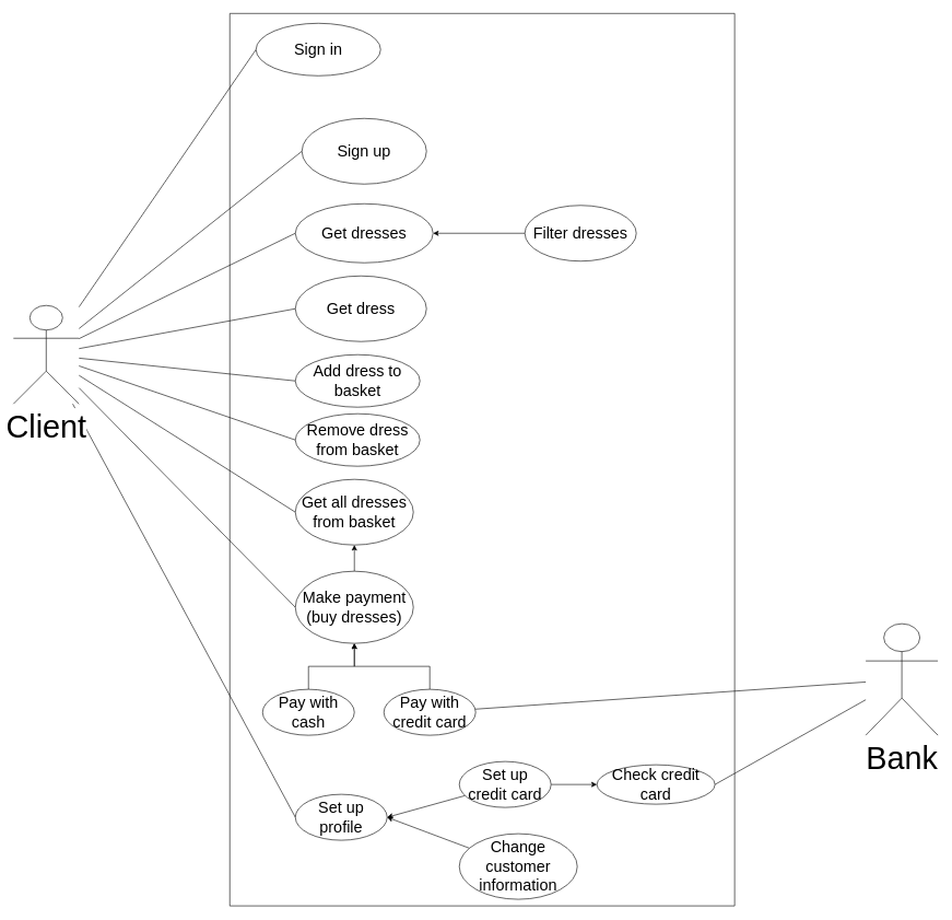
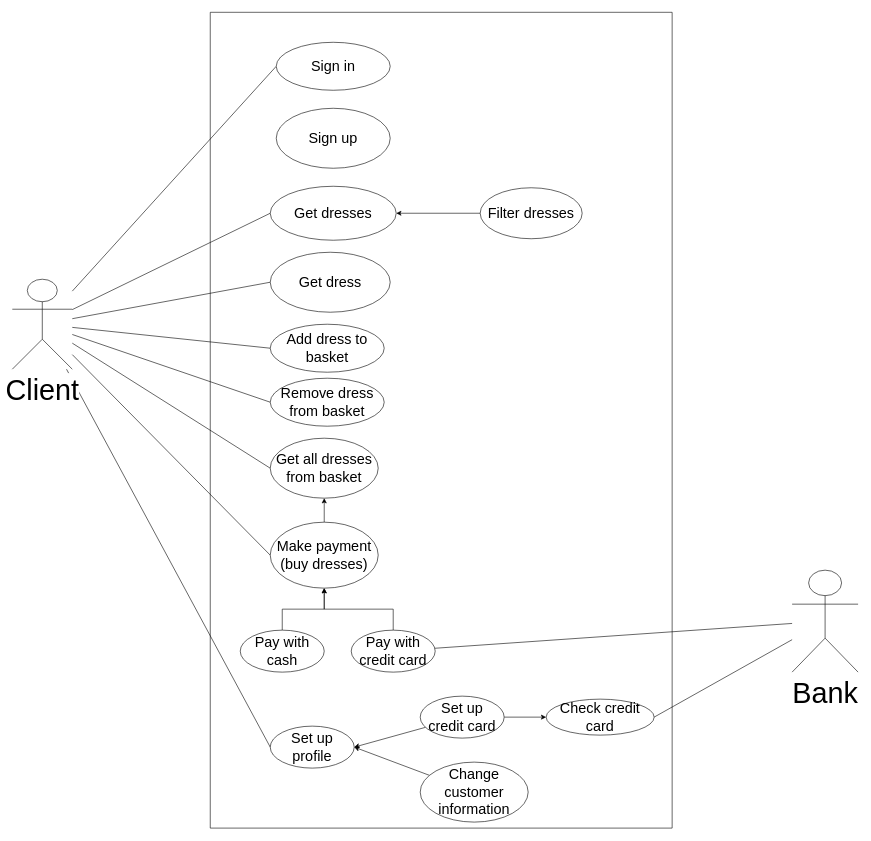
  <mxCell id="0" />
  <mxCell id="1" parent="0" />
  <mxCell id="2" value="" style="verticalLabelPosition=bottom;verticalAlign=top;html=1;shape=mxgraph.basic.rect;fillColor2=none;strokeWidth=1;size=20;indent=5;" parent="1" vertex="1"><mxGeometry x="350" y="20" width="770" height="1360" as="geometry" /></mxCell>
  <mxCell id="3" style="edgeStyle=none;rounded=0;orthogonalLoop=1;jettySize=auto;html=1;entryX=0;entryY=0.5;entryDx=0;entryDy=0;endArrow=none;endFill=0;fontSize=24;" parent="1" source="12" target="16" edge="1"><mxGeometry relative="1" as="geometry" /></mxCell>
- <mxCell id="4" style="edgeStyle=none;rounded=0;orthogonalLoop=1;jettySize=auto;html=1;entryX=0;entryY=0.5;entryDx=0;entryDy=0;endArrow=none;endFill=0;fontSize=24;" parent="1" source="12" target="17" edge="1"><mxGeometry relative="1" as="geometry" /></mxCell>
  <mxCell id="5" style="edgeStyle=none;rounded=0;orthogonalLoop=1;jettySize=auto;html=1;entryX=0;entryY=0.5;entryDx=0;entryDy=0;endArrow=none;endFill=0;fontSize=24;" parent="1" source="12" target="15" edge="1"><mxGeometry relative="1" as="geometry" /></mxCell>
  <mxCell id="6" style="edgeStyle=none;rounded=0;orthogonalLoop=1;jettySize=auto;html=1;entryX=0;entryY=0.5;entryDx=0;entryDy=0;endArrow=none;endFill=0;fontSize=24;" parent="1" source="12" target="18" edge="1"><mxGeometry relative="1" as="geometry" /></mxCell>
  <mxCell id="7" style="edgeStyle=none;rounded=0;orthogonalLoop=1;jettySize=auto;html=1;entryX=0;entryY=0.5;entryDx=0;entryDy=0;endArrow=none;endFill=0;fontSize=24;" parent="1" source="12" target="21" edge="1"><mxGeometry relative="1" as="geometry" /></mxCell>
  <mxCell id="8" style="edgeStyle=none;rounded=0;orthogonalLoop=1;jettySize=auto;html=1;entryX=0;entryY=0.5;entryDx=0;entryDy=0;endArrow=none;endFill=0;fontSize=24;" parent="1" source="12" target="22" edge="1"><mxGeometry relative="1" as="geometry" /></mxCell>
  <mxCell id="9" style="edgeStyle=none;rounded=0;orthogonalLoop=1;jettySize=auto;html=1;entryX=0;entryY=0.5;entryDx=0;entryDy=0;endArrow=none;endFill=0;fontSize=24;" parent="1" source="12" target="24" edge="1"><mxGeometry relative="1" as="geometry" /></mxCell>
  <mxCell id="10" style="edgeStyle=none;rounded=0;orthogonalLoop=1;jettySize=auto;html=1;entryX=0;entryY=0.5;entryDx=0;entryDy=0;endArrow=none;endFill=0;fontSize=24;" parent="1" source="12" target="30" edge="1"><mxGeometry relative="1" as="geometry" /></mxCell>
  <mxCell id="11" style="rounded=0;orthogonalLoop=1;jettySize=auto;html=1;entryX=0;entryY=0.5;entryDx=0;entryDy=0;startArrow=none;startFill=0;endArrow=none;endFill=0;" edge="1" parent="1" source="12" target="37"><mxGeometry relative="1" as="geometry" /></mxCell>
  <mxCell id="12" value="Client" style="shape=umlActor;verticalLabelPosition=bottom;labelBackgroundColor=#ffffff;verticalAlign=top;html=1;fontSize=48;" parent="1" vertex="1"><mxGeometry x="20" y="465" width="100" height="150" as="geometry" /></mxCell>
  <mxCell id="13" style="edgeStyle=none;rounded=0;orthogonalLoop=1;jettySize=auto;html=1;entryX=1;entryY=0.5;entryDx=0;entryDy=0;endArrow=none;endFill=0;fontSize=24;" parent="1" source="14" target="34" edge="1"><mxGeometry relative="1" as="geometry" /></mxCell>
  <mxCell id="14" value="Bank" style="shape=umlActor;verticalLabelPosition=bottom;labelBackgroundColor=#ffffff;verticalAlign=top;html=1;fontSize=48;" parent="1" vertex="1"><mxGeometry x="1320" y="950" width="110" height="170" as="geometry" /></mxCell>
  <mxCell id="15" value="Get dresses" style="ellipse;whiteSpace=wrap;html=1;fontSize=24;" parent="1" vertex="1"><mxGeometry x="450" y="310" width="210" height="90" as="geometry" /></mxCell>
- <mxCell id="16" value="Sign in" style="ellipse;whiteSpace=wrap;html=1;fontSize=24;" parent="1" vertex="1"><mxGeometry x="390" y="35" width="190" height="80" as="geometry" /></mxCell>
+ <mxCell id="16" value="Sign in" style="ellipse;whiteSpace=wrap;html=1;fontSize=24;" parent="1" vertex="1"><mxGeometry x="460" y="70" width="190" height="80" as="geometry" /></mxCell>
  <mxCell id="17" value="Sign up" style="ellipse;whiteSpace=wrap;html=1;fontSize=24;" parent="1" vertex="1"><mxGeometry x="460" y="180" width="190" height="100" as="geometry" /></mxCell>
  <mxCell id="18" value="Get dress" style="ellipse;whiteSpace=wrap;html=1;fontSize=24;" parent="1" vertex="1"><mxGeometry x="450" y="420" width="200" height="100" as="geometry" /></mxCell>
  <mxCell id="19" style="edgeStyle=orthogonalEdgeStyle;rounded=0;orthogonalLoop=1;jettySize=auto;html=1;fontSize=24;" parent="1" source="20" target="15" edge="1"><mxGeometry relative="1" as="geometry" /></mxCell>
  <mxCell id="20" value="Filter dresses" style="ellipse;whiteSpace=wrap;html=1;fontSize=24;" parent="1" vertex="1"><mxGeometry x="800" y="312.5" width="170" height="85" as="geometry" /></mxCell>
  <mxCell id="21" value="Add dress to basket" style="ellipse;whiteSpace=wrap;html=1;fontSize=24;" parent="1" vertex="1"><mxGeometry x="450" y="540" width="190" height="80" as="geometry" /></mxCell>
  <mxCell id="22" value="Get all dresses from basket" style="ellipse;whiteSpace=wrap;html=1;fontSize=24;" parent="1" vertex="1"><mxGeometry x="450" y="730" width="180" height="100" as="geometry" /></mxCell>
  <mxCell id="23" style="edgeStyle=orthogonalEdgeStyle;rounded=0;orthogonalLoop=1;jettySize=auto;html=1;entryX=0.5;entryY=1;entryDx=0;entryDy=0;fontSize=24;" parent="1" source="24" target="22" edge="1"><mxGeometry relative="1" as="geometry" /></mxCell>
  <mxCell id="24" value="Make payment (buy dresses)" style="ellipse;whiteSpace=wrap;html=1;fontSize=24;" parent="1" vertex="1"><mxGeometry x="450" y="870" width="180" height="110" as="geometry" /></mxCell>
  <mxCell id="25" style="edgeStyle=orthogonalEdgeStyle;rounded=0;orthogonalLoop=1;jettySize=auto;html=1;entryX=0.5;entryY=1;entryDx=0;entryDy=0;fontSize=24;" parent="1" source="27" target="24" edge="1"><mxGeometry relative="1" as="geometry" /></mxCell>
  <mxCell id="26" style="rounded=0;orthogonalLoop=1;jettySize=auto;html=1;fontSize=24;endArrow=none;endFill=0;" parent="1" source="27" target="14" edge="1"><mxGeometry relative="1" as="geometry" /></mxCell>
  <mxCell id="27" value="Pay with credit card" style="ellipse;whiteSpace=wrap;html=1;fontSize=24;" parent="1" vertex="1"><mxGeometry x="585" y="1050" width="140" height="70" as="geometry" /></mxCell>
  <mxCell id="28" style="edgeStyle=orthogonalEdgeStyle;rounded=0;orthogonalLoop=1;jettySize=auto;html=1;entryX=0.5;entryY=1;entryDx=0;entryDy=0;fontSize=24;" parent="1" source="29" target="24" edge="1"><mxGeometry relative="1" as="geometry" /></mxCell>
  <mxCell id="29" value="Pay with cash" style="ellipse;whiteSpace=wrap;html=1;fontSize=24;" parent="1" vertex="1"><mxGeometry x="400" y="1050" width="140" height="70" as="geometry" /></mxCell>
  <mxCell id="30" value="Set up profile" style="ellipse;whiteSpace=wrap;html=1;fontSize=24;" parent="1" vertex="1"><mxGeometry x="450" y="1210" width="140" height="70" as="geometry" /></mxCell>
  <mxCell id="31" style="edgeStyle=orthogonalEdgeStyle;rounded=0;orthogonalLoop=1;jettySize=auto;html=1;entryX=0;entryY=0.5;entryDx=0;entryDy=0;endArrow=classic;endFill=1;fontSize=24;" parent="1" source="33" target="34" edge="1"><mxGeometry relative="1" as="geometry" /></mxCell>
  <mxCell id="32" style="rounded=0;orthogonalLoop=1;jettySize=auto;html=1;entryX=1;entryY=0.5;entryDx=0;entryDy=0;endArrow=classic;endFill=1;fontSize=24;" parent="1" source="33" target="30" edge="1"><mxGeometry relative="1" as="geometry" /></mxCell>
  <mxCell id="33" value="Set up&lt;br&gt;credit card" style="ellipse;whiteSpace=wrap;html=1;fontSize=24;" parent="1" vertex="1"><mxGeometry x="700" y="1160" width="140" height="70" as="geometry" /></mxCell>
  <mxCell id="34" value="Check credit card" style="ellipse;whiteSpace=wrap;html=1;fontSize=24;" parent="1" vertex="1"><mxGeometry x="910" y="1165" width="180" height="60" as="geometry" /></mxCell>
  <mxCell id="35" style="rounded=0;orthogonalLoop=1;jettySize=auto;html=1;entryX=1;entryY=0.5;entryDx=0;entryDy=0;endArrow=classic;endFill=1;fontSize=24;" parent="1" source="36" target="30" edge="1"><mxGeometry relative="1" as="geometry" /></mxCell>
  <mxCell id="36" value="Change customer information" style="ellipse;whiteSpace=wrap;html=1;fontSize=24;" parent="1" vertex="1"><mxGeometry x="700" y="1270" width="180" height="100" as="geometry" /></mxCell>
  <mxCell id="37" value="Remove dress from basket" style="ellipse;whiteSpace=wrap;html=1;fontSize=24;" vertex="1" parent="1"><mxGeometry x="450" y="630" width="190" height="80" as="geometry" /></mxCell>
